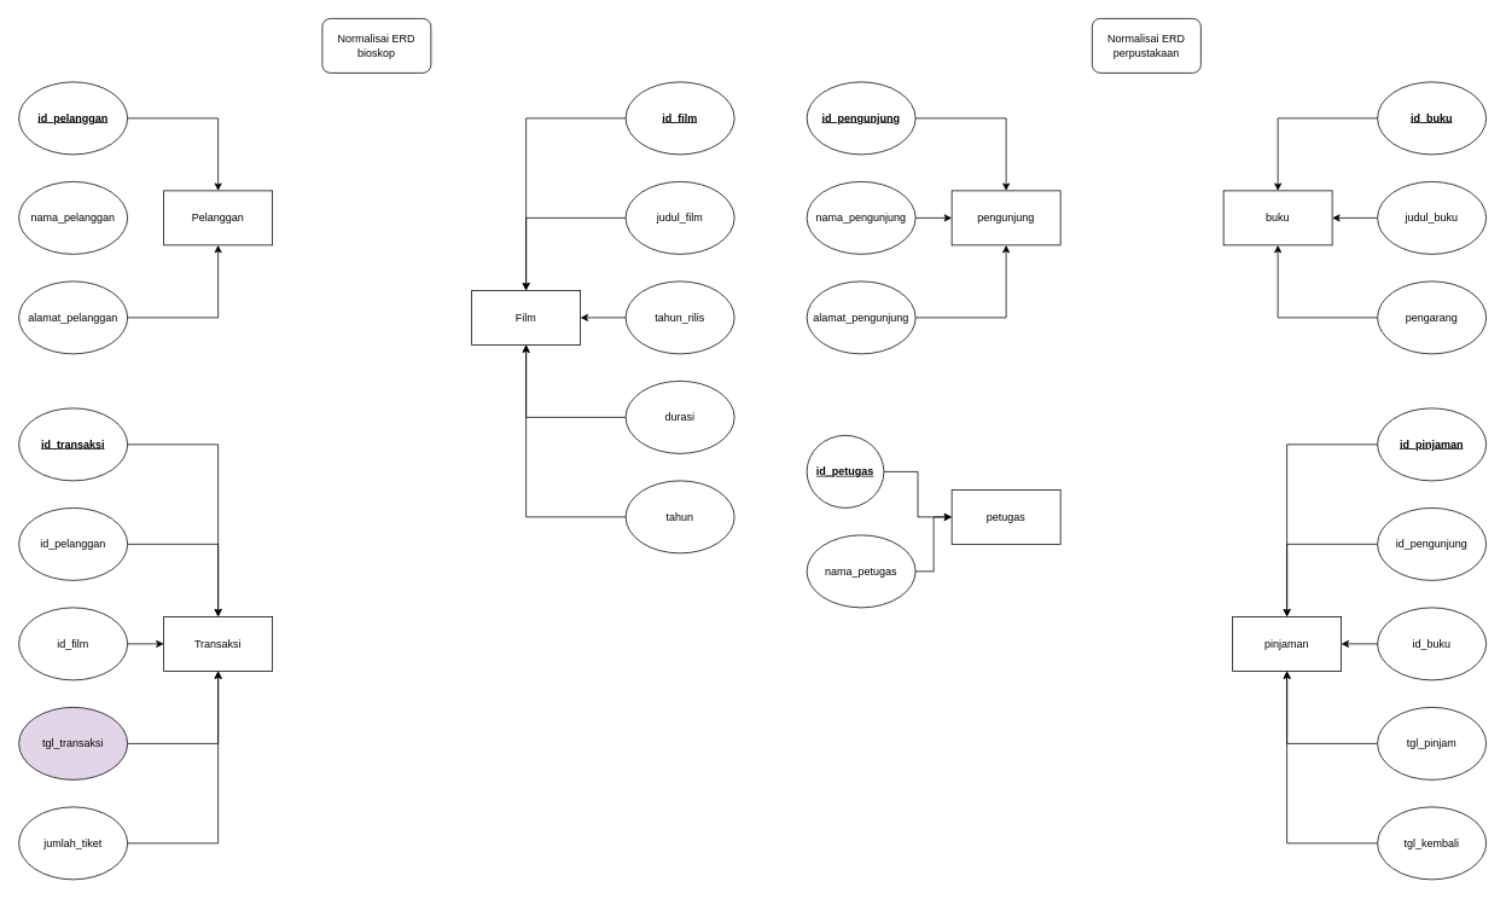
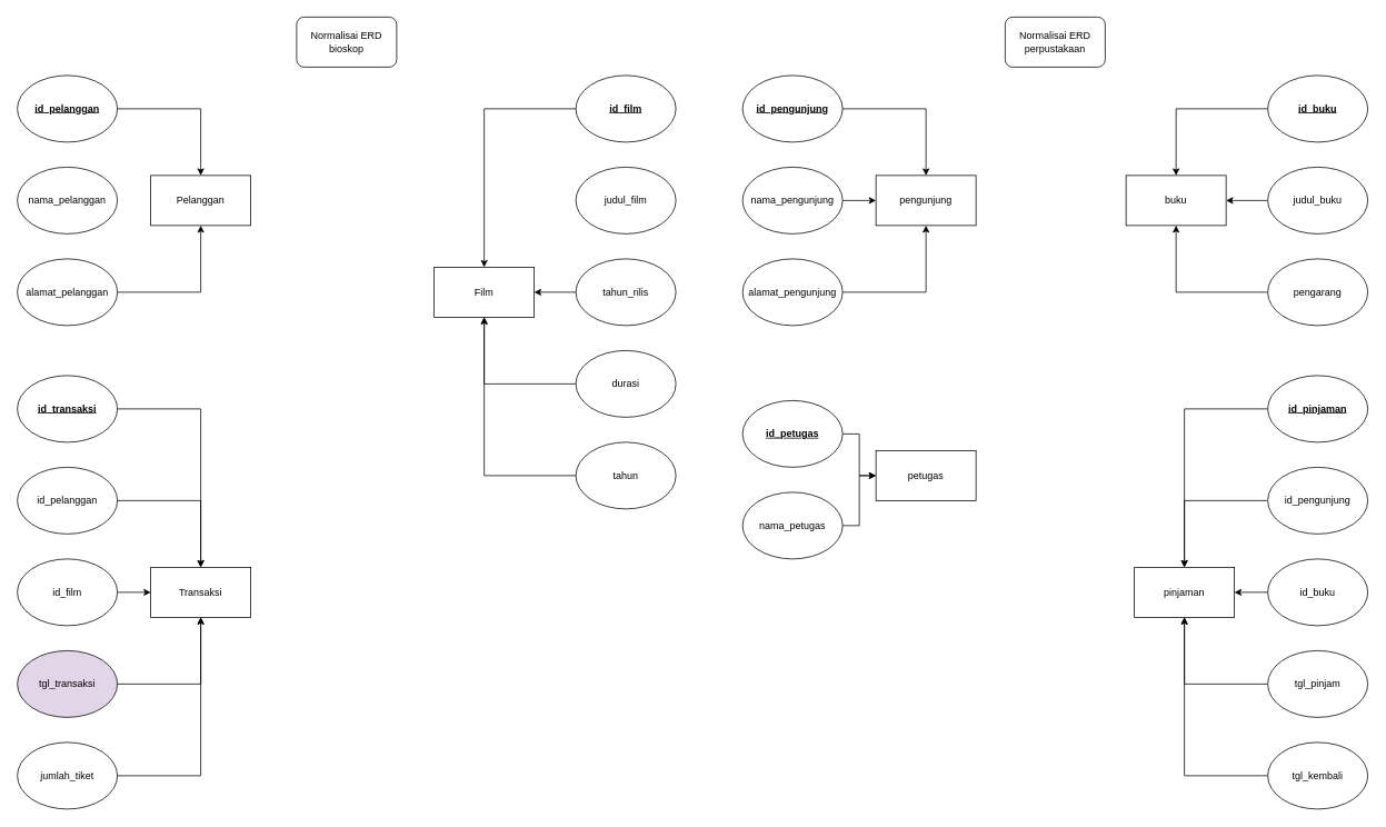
  <mxCell id="0" />
  <mxCell id="1" parent="0" />
  <mxCell id="2" value="Pelanggan" style="rounded=0;whiteSpace=wrap;html=1;" vertex="1" parent="1"><mxGeometry x="180" y="210" width="120" height="60" as="geometry" /></mxCell>
  <mxCell id="3" value="Film" style="rounded=0;whiteSpace=wrap;html=1;" vertex="1" parent="1"><mxGeometry x="520" y="320" width="120" height="60" as="geometry" /></mxCell>
  <mxCell id="4" value="Transaksi" style="rounded=0;whiteSpace=wrap;html=1;" vertex="1" parent="1"><mxGeometry x="180" y="680" width="120" height="60" as="geometry" /></mxCell>
  <mxCell id="5" style="edgeStyle=orthogonalEdgeStyle;rounded=0;orthogonalLoop=1;jettySize=auto;html=1;" edge="1" parent="1" source="6" target="2"><mxGeometry relative="1" as="geometry" /></mxCell>
  <mxCell id="6" value="&lt;b&gt;&lt;u&gt;id_pelanggan&lt;/u&gt;&lt;/b&gt;" style="ellipse;whiteSpace=wrap;html=1;" vertex="1" parent="1"><mxGeometry x="20" y="90" width="120" height="80" as="geometry" /></mxCell>
  <mxCell id="7" value="nama_pelanggan" style="ellipse;whiteSpace=wrap;html=1;" vertex="1" parent="1"><mxGeometry x="20" y="200" width="120" height="80" as="geometry" /></mxCell>
  <mxCell id="8" style="edgeStyle=orthogonalEdgeStyle;rounded=0;orthogonalLoop=1;jettySize=auto;html=1;" edge="1" parent="1" source="9" target="2"><mxGeometry relative="1" as="geometry" /></mxCell>
  <mxCell id="9" value="alamat_pelanggan" style="ellipse;whiteSpace=wrap;html=1;" vertex="1" parent="1"><mxGeometry x="20" y="310" width="120" height="80" as="geometry" /></mxCell>
  <mxCell id="10" style="edgeStyle=orthogonalEdgeStyle;rounded=0;orthogonalLoop=1;jettySize=auto;html=1;" edge="1" parent="1" source="11" target="3"><mxGeometry relative="1" as="geometry" /></mxCell>
  <mxCell id="11" value="&lt;b&gt;&lt;u&gt;id_film&lt;/u&gt;&lt;/b&gt;" style="ellipse;whiteSpace=wrap;html=1;" vertex="1" parent="1"><mxGeometry x="690" y="90" width="120" height="80" as="geometry" /></mxCell>
- <mxCell id="12" style="edgeStyle=orthogonalEdgeStyle;rounded=0;orthogonalLoop=1;jettySize=auto;html=1;" edge="1" parent="1" source="13" target="3"><mxGeometry relative="1" as="geometry" /></mxCell>
  <mxCell id="13" value="judul_film" style="ellipse;whiteSpace=wrap;html=1;" vertex="1" parent="1"><mxGeometry x="690" y="200" width="120" height="80" as="geometry" /></mxCell>
  <mxCell id="14" style="edgeStyle=orthogonalEdgeStyle;rounded=0;orthogonalLoop=1;jettySize=auto;html=1;" edge="1" parent="1" source="15" target="3"><mxGeometry relative="1" as="geometry" /></mxCell>
  <mxCell id="15" value="tahun_rilis" style="ellipse;whiteSpace=wrap;html=1;" vertex="1" parent="1"><mxGeometry x="690" y="310" width="120" height="80" as="geometry" /></mxCell>
  <mxCell id="16" style="edgeStyle=orthogonalEdgeStyle;rounded=0;orthogonalLoop=1;jettySize=auto;html=1;" edge="1" parent="1" source="17" target="3"><mxGeometry relative="1" as="geometry" /></mxCell>
  <mxCell id="17" value="tahun" style="ellipse;whiteSpace=wrap;html=1;" vertex="1" parent="1"><mxGeometry x="690" y="530" width="120" height="80" as="geometry" /></mxCell>
  <mxCell id="18" style="edgeStyle=orthogonalEdgeStyle;rounded=0;orthogonalLoop=1;jettySize=auto;html=1;" edge="1" parent="1" source="19" target="3"><mxGeometry relative="1" as="geometry" /></mxCell>
  <mxCell id="19" value="durasi" style="ellipse;whiteSpace=wrap;html=1;" vertex="1" parent="1"><mxGeometry x="690" y="420" width="120" height="80" as="geometry" /></mxCell>
  <mxCell id="20" style="edgeStyle=orthogonalEdgeStyle;rounded=0;orthogonalLoop=1;jettySize=auto;html=1;" edge="1" parent="1" source="21" target="4"><mxGeometry relative="1" as="geometry" /></mxCell>
  <mxCell id="21" value="&lt;b&gt;&lt;u&gt;id_transaksi&lt;/u&gt;&lt;/b&gt;" style="ellipse;whiteSpace=wrap;html=1;" vertex="1" parent="1"><mxGeometry x="20" y="450" width="120" height="80" as="geometry" /></mxCell>
  <mxCell id="22" style="edgeStyle=orthogonalEdgeStyle;rounded=0;orthogonalLoop=1;jettySize=auto;html=1;" edge="1" parent="1" source="23" target="4"><mxGeometry relative="1" as="geometry" /></mxCell>
  <mxCell id="23" value="id_pelanggan" style="ellipse;whiteSpace=wrap;html=1;" vertex="1" parent="1"><mxGeometry x="20" y="560" width="120" height="80" as="geometry" /></mxCell>
  <mxCell id="24" style="edgeStyle=orthogonalEdgeStyle;rounded=0;orthogonalLoop=1;jettySize=auto;html=1;" edge="1" parent="1" source="25" target="4"><mxGeometry relative="1" as="geometry" /></mxCell>
  <mxCell id="25" value="id_film" style="ellipse;whiteSpace=wrap;html=1;" vertex="1" parent="1"><mxGeometry x="20" y="670" width="120" height="80" as="geometry" /></mxCell>
  <mxCell id="26" style="edgeStyle=orthogonalEdgeStyle;rounded=0;orthogonalLoop=1;jettySize=auto;html=1;" edge="1" parent="1" source="27" target="4"><mxGeometry relative="1" as="geometry" /></mxCell>
  <mxCell id="27" value="jumlah_tiket" style="ellipse;whiteSpace=wrap;html=1;" vertex="1" parent="1"><mxGeometry x="20" y="890" width="120" height="80" as="geometry" /></mxCell>
  <mxCell id="28" style="edgeStyle=orthogonalEdgeStyle;rounded=0;orthogonalLoop=1;jettySize=auto;html=1;" edge="1" parent="1" source="29" target="4"><mxGeometry relative="1" as="geometry"><mxPoint x="230" y="730" as="targetPoint" /></mxGeometry></mxCell>
  <mxCell id="29" value="tgl_transaksi" style="ellipse;whiteSpace=wrap;html=1;fillColor=#e1d5e7;" vertex="1" parent="1"><mxGeometry x="20" y="780" width="120" height="80" as="geometry" /></mxCell>
  <mxCell id="30" value="Normalisai ERD bioskop" style="rounded=1;whiteSpace=wrap;html=1;" vertex="1" parent="1"><mxGeometry x="355" y="20" width="120" height="60" as="geometry" /></mxCell>
  <mxCell id="31" value="Normalisai ERD perpustakaan" style="rounded=1;whiteSpace=wrap;html=1;" vertex="1" parent="1"><mxGeometry x="1205" y="20" width="120" height="60" as="geometry" /></mxCell>
  <mxCell id="32" value="pengunjung" style="rounded=0;whiteSpace=wrap;html=1;" vertex="1" parent="1"><mxGeometry x="1050" y="210" width="120" height="60" as="geometry" /></mxCell>
  <mxCell id="33" value="buku" style="rounded=0;whiteSpace=wrap;html=1;" vertex="1" parent="1"><mxGeometry x="1350" y="210" width="120" height="60" as="geometry" /></mxCell>
  <mxCell id="34" value="pinjaman" style="rounded=0;whiteSpace=wrap;html=1;" vertex="1" parent="1"><mxGeometry x="1360" y="680" width="120" height="60" as="geometry" /></mxCell>
  <mxCell id="35" value="petugas" style="rounded=0;whiteSpace=wrap;html=1;" vertex="1" parent="1"><mxGeometry x="1050" y="540" width="120" height="60" as="geometry" /></mxCell>
  <mxCell id="36" style="edgeStyle=orthogonalEdgeStyle;rounded=0;orthogonalLoop=1;jettySize=auto;html=1;" edge="1" parent="1" source="37" target="32"><mxGeometry relative="1" as="geometry" /></mxCell>
  <mxCell id="37" value="&lt;u&gt;id_pengunjung&lt;/u&gt;" style="ellipse;whiteSpace=wrap;html=1;fontStyle=1" vertex="1" parent="1"><mxGeometry x="890" y="90" width="120" height="80" as="geometry" /></mxCell>
  <mxCell id="38" style="edgeStyle=orthogonalEdgeStyle;rounded=0;orthogonalLoop=1;jettySize=auto;html=1;" edge="1" parent="1" source="39" target="32"><mxGeometry relative="1" as="geometry" /></mxCell>
  <mxCell id="39" value="nama_pengunjung" style="ellipse;whiteSpace=wrap;html=1;" vertex="1" parent="1"><mxGeometry x="890" y="200" width="120" height="80" as="geometry" /></mxCell>
  <mxCell id="40" style="edgeStyle=orthogonalEdgeStyle;rounded=0;orthogonalLoop=1;jettySize=auto;html=1;" edge="1" parent="1" source="41" target="32"><mxGeometry relative="1" as="geometry" /></mxCell>
  <mxCell id="41" value="alamat_pengunjung" style="ellipse;whiteSpace=wrap;html=1;" vertex="1" parent="1"><mxGeometry x="890" y="310" width="120" height="80" as="geometry" /></mxCell>
  <mxCell id="42" style="edgeStyle=orthogonalEdgeStyle;rounded=0;orthogonalLoop=1;jettySize=auto;html=1;" edge="1" parent="1" source="43" target="33"><mxGeometry relative="1" as="geometry" /></mxCell>
  <mxCell id="43" value="&lt;u&gt;id_buku&lt;/u&gt;" style="ellipse;whiteSpace=wrap;html=1;fontStyle=1" vertex="1" parent="1"><mxGeometry x="1520" y="90" width="120" height="80" as="geometry" /></mxCell>
  <mxCell id="44" style="edgeStyle=orthogonalEdgeStyle;rounded=0;orthogonalLoop=1;jettySize=auto;html=1;" edge="1" parent="1" source="45" target="33"><mxGeometry relative="1" as="geometry" /></mxCell>
  <mxCell id="45" value="judul_buku" style="ellipse;whiteSpace=wrap;html=1;" vertex="1" parent="1"><mxGeometry x="1520" y="200" width="120" height="80" as="geometry" /></mxCell>
  <mxCell id="46" style="edgeStyle=orthogonalEdgeStyle;rounded=0;orthogonalLoop=1;jettySize=auto;html=1;" edge="1" parent="1" source="47" target="33"><mxGeometry relative="1" as="geometry" /></mxCell>
  <mxCell id="47" value="pengarang" style="ellipse;whiteSpace=wrap;html=1;" vertex="1" parent="1"><mxGeometry x="1520" y="310" width="120" height="80" as="geometry" /></mxCell>
  <mxCell id="48" style="edgeStyle=orthogonalEdgeStyle;rounded=0;orthogonalLoop=1;jettySize=auto;html=1;" edge="1" parent="1" source="49" target="35"><mxGeometry relative="1" as="geometry" /></mxCell>
- <mxCell id="49" value="&lt;u&gt;id_petugas&lt;/u&gt;" style="ellipse;whiteSpace=wrap;html=1;fontStyle=1" vertex="1" parent="1"><mxGeometry x="890" y="480" width="85" height="80" as="geometry" /></mxCell>
+ <mxCell id="49" value="&lt;u&gt;id_petugas&lt;/u&gt;" style="ellipse;whiteSpace=wrap;html=1;fontStyle=1" vertex="1" parent="1"><mxGeometry x="890" y="480" width="120" height="80" as="geometry" /></mxCell>
  <mxCell id="50" style="edgeStyle=orthogonalEdgeStyle;rounded=0;orthogonalLoop=1;jettySize=auto;html=1;" edge="1" parent="1" source="51" target="35"><mxGeometry relative="1" as="geometry" /></mxCell>
  <mxCell id="51" value="nama_petugas" style="ellipse;whiteSpace=wrap;html=1;" vertex="1" parent="1"><mxGeometry x="890" y="590" width="120" height="80" as="geometry" /></mxCell>
  <mxCell id="52" style="edgeStyle=orthogonalEdgeStyle;rounded=0;orthogonalLoop=1;jettySize=auto;html=1;" edge="1" parent="1" source="53" target="34"><mxGeometry relative="1" as="geometry" /></mxCell>
  <mxCell id="53" value="&lt;u&gt;id_pinjaman&lt;/u&gt;" style="ellipse;whiteSpace=wrap;html=1;fontStyle=1" vertex="1" parent="1"><mxGeometry x="1520" y="450" width="120" height="80" as="geometry" /></mxCell>
  <mxCell id="54" style="edgeStyle=orthogonalEdgeStyle;rounded=0;orthogonalLoop=1;jettySize=auto;html=1;" edge="1" parent="1" source="55" target="34"><mxGeometry relative="1" as="geometry" /></mxCell>
  <mxCell id="55" value="id_pengunjung" style="ellipse;whiteSpace=wrap;html=1;" vertex="1" parent="1"><mxGeometry x="1520" y="560" width="120" height="80" as="geometry" /></mxCell>
  <mxCell id="56" style="edgeStyle=orthogonalEdgeStyle;rounded=0;orthogonalLoop=1;jettySize=auto;html=1;" edge="1" parent="1" source="57" target="34"><mxGeometry relative="1" as="geometry" /></mxCell>
  <mxCell id="57" value="id_buku" style="ellipse;whiteSpace=wrap;html=1;" vertex="1" parent="1"><mxGeometry x="1520" y="670" width="120" height="80" as="geometry" /></mxCell>
  <mxCell id="58" style="edgeStyle=orthogonalEdgeStyle;rounded=0;orthogonalLoop=1;jettySize=auto;html=1;" edge="1" parent="1" source="59" target="34"><mxGeometry relative="1" as="geometry" /></mxCell>
  <mxCell id="59" value="tgl_pinjam" style="ellipse;whiteSpace=wrap;html=1;" vertex="1" parent="1"><mxGeometry x="1520" y="780" width="120" height="80" as="geometry" /></mxCell>
  <mxCell id="60" style="edgeStyle=orthogonalEdgeStyle;rounded=0;orthogonalLoop=1;jettySize=auto;html=1;" edge="1" parent="1" source="61" target="34"><mxGeometry relative="1" as="geometry" /></mxCell>
  <mxCell id="61" value="tgl_kembali" style="ellipse;whiteSpace=wrap;html=1;" vertex="1" parent="1"><mxGeometry x="1520" y="890" width="120" height="80" as="geometry" /></mxCell>
